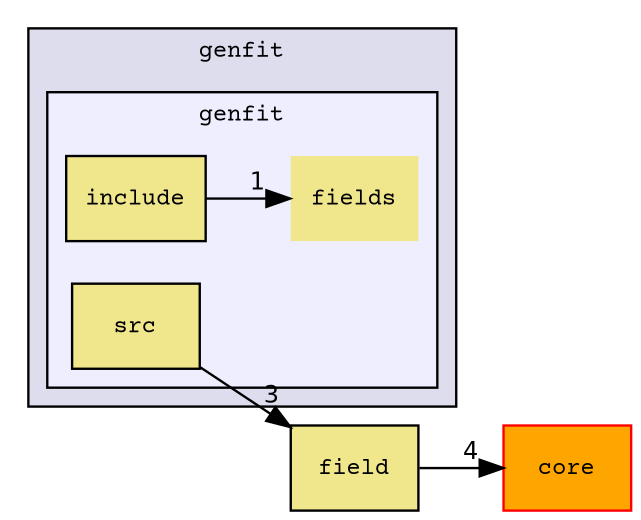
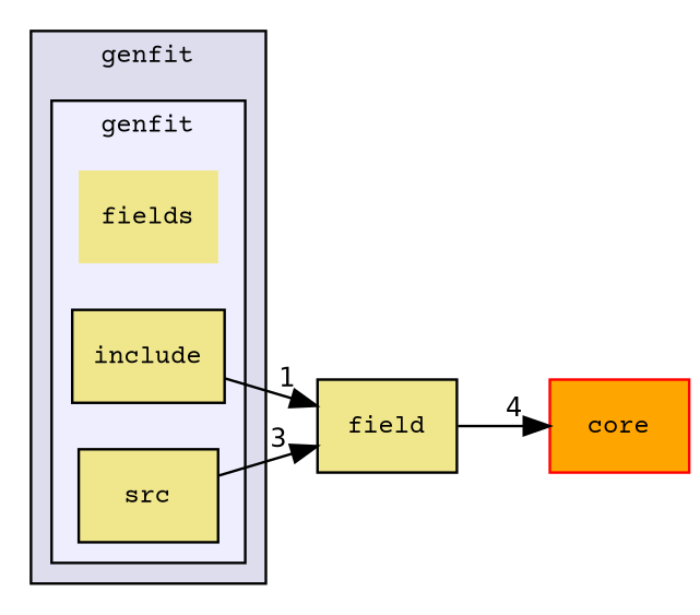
  digraph {
    compound=true
    fontname="Courier Prime"
    rankdir=LR
    node [fillcolor=khaki fontname="Courier Prime" fontsize=10 shape=box style=filled]
    edge [fontname="Courier Prime" labeldistance=1.5 labelfontname=Helvetica labelfontsize=10]
    n1 [label=fields shape=plaintext]
    n2 [color=black label=include]
    n3 [color=black label=src]
    n4 [label=field]
    n5 [color=red fillcolor=orange label=core]
    subgraph cluster_1 {
      bgcolor="#ddddee"
      fontsize=10
      label=genfit
      pencolor=black
      subgraph cluster_2 {
        bgcolor="#eeeeff"
        fontsize=10
        label=genfit
        pencolor=black
        n1
        n2
        n3
      }
    }
-   n2 -> n1 [headlabel=1]
+   n2 -> n4 [headlabel=1]
    n3 -> n4 [headlabel=3]
    n4 -> n5 [headlabel=4]
  }
